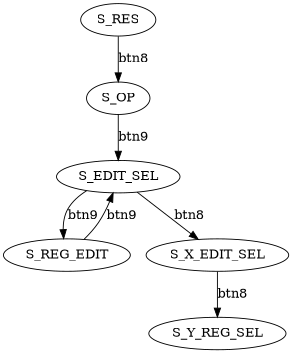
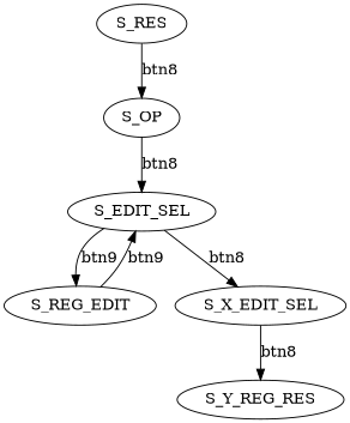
  digraph {
    n1 [label=S_EDIT_SEL]
    S_OP
    S_REG_EDIT
    n4 [label=S_X_EDIT_SEL]
-   S_Y_REG_SEL
+   S_Y_REG_SEL [label=S_Y_REG_RES]
    S_RES
    n1 -> S_REG_EDIT [label=btn9]
    n1 -> n4 [label=btn8]
-   S_OP -> n1 [label=btn9]
+   S_OP -> n1 [label=btn8]
    S_REG_EDIT -> n1 [label=btn9]
    n4 -> S_Y_REG_SEL [label=btn8]
    S_RES -> S_OP [label=btn8]
  }
